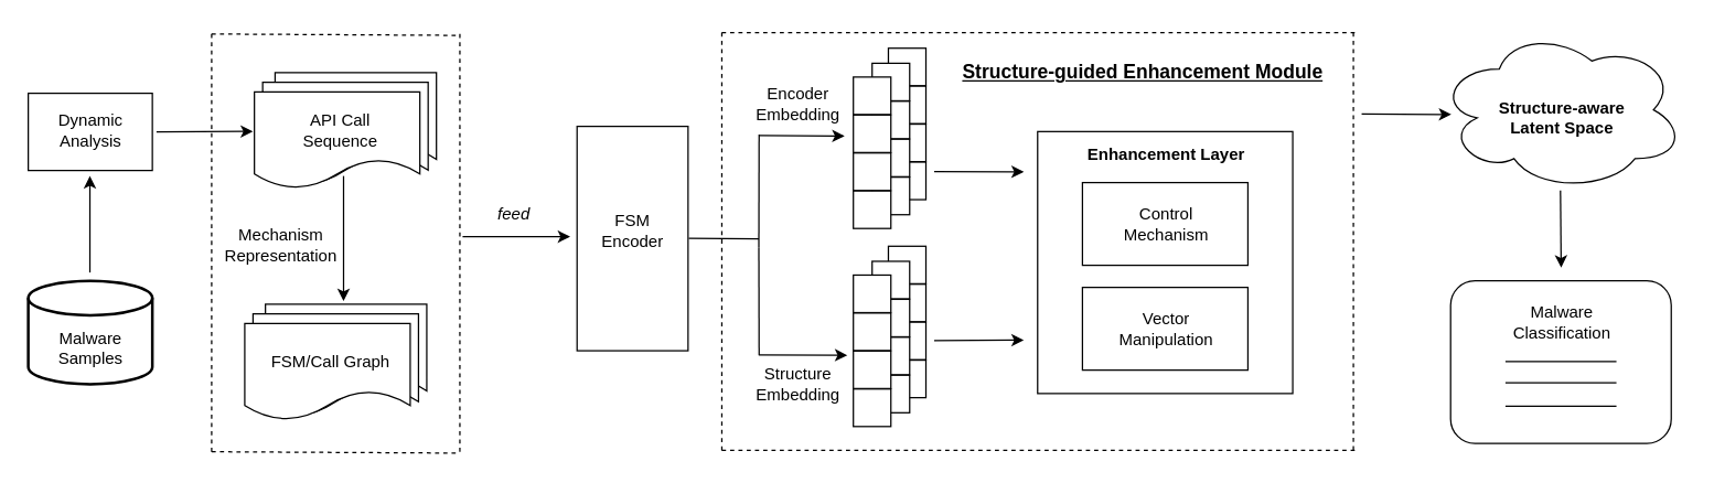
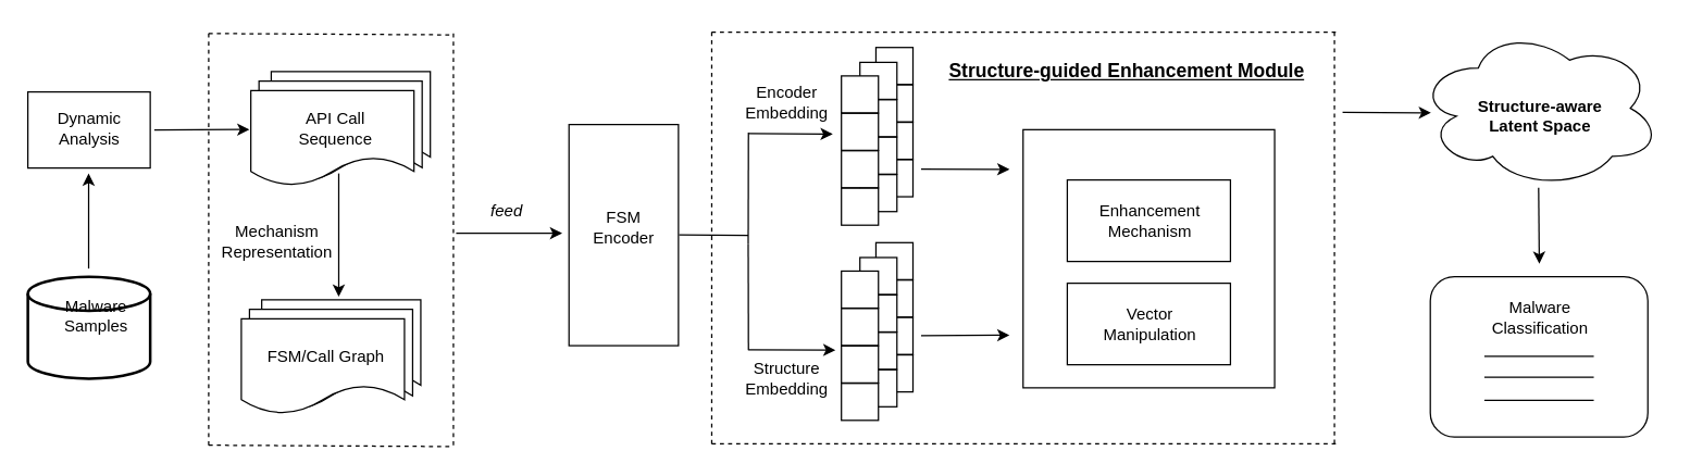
  <mxCell id="0" />
  <mxCell id="1" parent="0" />
  <mxCell id="2" value="" style="strokeWidth=2;html=1;shape=mxgraph.flowchart.database;whiteSpace=wrap;fontStyle=0;align=center;verticalAlign=bottom;labelPosition=center;verticalLabelPosition=middle;horizontal=1;" parent="1" vertex="1"><mxGeometry x="20" y="203" width="90" height="75" as="geometry" /></mxCell>
- <mxCell id="3" value="Malware&lt;div&gt;Samples&lt;/div&gt;" style="text;html=1;align=center;verticalAlign=middle;resizable=0;points=[];autosize=1;strokeColor=none;fillColor=none;" parent="1" vertex="1"><mxGeometry x="30" y="232" width="70" height="40" as="geometry" /></mxCell>
+ <mxCell id="3" value="Malware&lt;div&gt;Samples&lt;/div&gt;" style="text;html=1;align=center;verticalAlign=middle;resizable=0;points=[];autosize=1;strokeColor=none;fillColor=none;" parent="1" vertex="1"><mxGeometry x="35" y="212" width="70" height="40" as="geometry" /></mxCell>
  <mxCell id="4" value="" style="endArrow=classic;html=1;rounded=0;" parent="1" edge="1"><mxGeometry width="50" height="50" relative="1" as="geometry"><mxPoint x="64.71" y="197" as="sourcePoint" /><mxPoint x="64.71" y="127" as="targetPoint" /></mxGeometry></mxCell>
  <mxCell id="5" value="" style="rounded=0;whiteSpace=wrap;html=1;" parent="1" vertex="1"><mxGeometry x="20" y="67" width="90" height="56" as="geometry" /></mxCell>
  <mxCell id="6" value="Dynamic&lt;div&gt;Analysis&lt;/div&gt;" style="text;html=1;align=center;verticalAlign=middle;resizable=0;points=[];autosize=1;strokeColor=none;fillColor=none;" parent="1" vertex="1"><mxGeometry x="30" y="74" width="70" height="40" as="geometry" /></mxCell>
  <mxCell id="7" value="" style="endArrow=classic;html=1;rounded=0;" parent="1" edge="1"><mxGeometry width="50" height="50" relative="1" as="geometry"><mxPoint x="113" y="95" as="sourcePoint" /><mxPoint x="183" y="94.66" as="targetPoint" /></mxGeometry></mxCell>
  <mxCell id="8" value="" style="endArrow=classic;html=1;rounded=0;" parent="1" edge="1"><mxGeometry width="50" height="50" relative="1" as="geometry"><mxPoint x="248.66" y="127" as="sourcePoint" /><mxPoint x="248.66" y="217.69" as="targetPoint" /></mxGeometry></mxCell>
  <mxCell id="9" value="" style="shape=document;whiteSpace=wrap;html=1;boundedLbl=1;" parent="1" vertex="1"><mxGeometry x="192" y="220" width="117" height="74" as="geometry" /></mxCell>
  <mxCell id="10" value="" style="shape=document;whiteSpace=wrap;html=1;boundedLbl=1;" parent="1" vertex="1"><mxGeometry x="183" y="227" width="120" height="75" as="geometry" /></mxCell>
  <mxCell id="11" value="" style="shape=document;whiteSpace=wrap;html=1;boundedLbl=1;labelBorderColor=none;" parent="1" vertex="1"><mxGeometry x="177" y="234" width="120" height="70" as="geometry" /></mxCell>
  <mxCell id="12" value="FSM/Call Graph" style="text;html=1;align=center;verticalAlign=middle;resizable=0;points=[];autosize=1;strokeColor=none;fillColor=none;" parent="1" vertex="1"><mxGeometry x="184" y="247" width="110" height="30" as="geometry" /></mxCell>
  <mxCell id="13" value="" style="shape=document;whiteSpace=wrap;html=1;boundedLbl=1;" parent="1" vertex="1"><mxGeometry x="199" y="52" width="117" height="74" as="geometry" /></mxCell>
  <mxCell id="14" value="" style="shape=document;whiteSpace=wrap;html=1;boundedLbl=1;" parent="1" vertex="1"><mxGeometry x="190" y="59" width="120" height="75" as="geometry" /></mxCell>
  <mxCell id="15" value="" style="shape=document;whiteSpace=wrap;html=1;boundedLbl=1;labelBorderColor=none;" parent="1" vertex="1"><mxGeometry x="184" y="66" width="120" height="70" as="geometry" /></mxCell>
  <mxCell id="16" value="API Call&lt;div&gt;Sequence&lt;/div&gt;" style="text;html=1;align=center;verticalAlign=middle;resizable=0;points=[];autosize=1;strokeColor=none;fillColor=none;" parent="1" vertex="1"><mxGeometry x="206" y="74" width="80" height="40" as="geometry" /></mxCell>
  <mxCell id="17" value="Mechanism&lt;div&gt;Representation&lt;/div&gt;" style="text;html=1;align=center;verticalAlign=middle;resizable=0;points=[];autosize=1;strokeColor=none;fillColor=none;" parent="1" vertex="1"><mxGeometry x="153" y="157" width="100" height="40" as="geometry" /></mxCell>
  <mxCell id="18" value="" style="endArrow=classic;html=1;rounded=0;" parent="1" edge="1"><mxGeometry width="50" height="50" relative="1" as="geometry"><mxPoint x="335" y="171" as="sourcePoint" /><mxPoint x="413" y="171" as="targetPoint" /></mxGeometry></mxCell>
  <mxCell id="19" value="&lt;i&gt;feed&lt;/i&gt;" style="text;html=1;align=center;verticalAlign=middle;resizable=0;points=[];autosize=1;strokeColor=none;fillColor=none;" parent="1" vertex="1"><mxGeometry x="346.87" y="140.45" width="50" height="30" as="geometry" /></mxCell>
  <mxCell id="20" value="" style="rounded=0;whiteSpace=wrap;html=1;rotation=90;" parent="1" vertex="1"><mxGeometry x="376.87" y="132.13" width="162.75" height="80.5" as="geometry" /></mxCell>
  <mxCell id="21" value="FSM&lt;div&gt;Encoder&lt;/div&gt;" style="text;html=1;align=center;verticalAlign=middle;resizable=0;points=[];autosize=1;strokeColor=none;fillColor=none;" parent="1" vertex="1"><mxGeometry x="423.25" y="147" width="70" height="40" as="geometry" /></mxCell>
  <mxCell id="22" value="" style="group" vertex="1" connectable="0" parent="1"><mxGeometry x="153" y="24" width="180" height="304" as="geometry" /></mxCell>
  <mxCell id="23" value="" style="endArrow=none;dashed=1;html=1;rounded=0;" parent="22" edge="1"><mxGeometry width="50" height="50" relative="1" as="geometry"><mxPoint y="303" as="sourcePoint" /><mxPoint as="targetPoint" /></mxGeometry></mxCell>
  <mxCell id="24" value="" style="endArrow=none;dashed=1;html=1;rounded=0;" parent="22" edge="1"><mxGeometry width="50" height="50" relative="1" as="geometry"><mxPoint x="180" y="303" as="sourcePoint" /><mxPoint x="180" as="targetPoint" /></mxGeometry></mxCell>
  <mxCell id="25" value="" style="endArrow=none;dashed=1;html=1;rounded=0;" parent="22" edge="1"><mxGeometry width="50" height="50" relative="1" as="geometry"><mxPoint as="sourcePoint" /><mxPoint x="180" y="1" as="targetPoint" /></mxGeometry></mxCell>
  <mxCell id="26" value="" style="endArrow=none;dashed=1;html=1;rounded=0;" parent="22" edge="1"><mxGeometry width="50" height="50" relative="1" as="geometry"><mxPoint y="303" as="sourcePoint" /><mxPoint x="180" y="304" as="targetPoint" /></mxGeometry></mxCell>
  <mxCell id="27" value="" style="whiteSpace=wrap;html=1;aspect=fixed;container=0;" parent="1" vertex="1"><mxGeometry x="643.775" y="34.293" width="27.225" height="27.225" as="geometry" /></mxCell>
  <mxCell id="28" value="" style="whiteSpace=wrap;html=1;aspect=fixed;container=0;" parent="1" vertex="1"><mxGeometry x="643.775" y="61.832" width="27.225" height="27.225" as="geometry" /></mxCell>
  <mxCell id="29" value="" style="whiteSpace=wrap;html=1;aspect=fixed;container=0;" parent="1" vertex="1"><mxGeometry x="643.775" y="89.371" width="27.225" height="27.225" as="geometry" /></mxCell>
  <mxCell id="30" value="" style="whiteSpace=wrap;html=1;aspect=fixed;container=0;" parent="1" vertex="1"><mxGeometry x="643.775" y="116.91" width="27.225" height="27.225" as="geometry" /></mxCell>
  <mxCell id="31" value="" style="whiteSpace=wrap;html=1;aspect=fixed;container=0;" parent="1" vertex="1"><mxGeometry x="631.977" y="45.233" width="27.225" height="27.225" as="geometry" /></mxCell>
  <mxCell id="32" value="" style="whiteSpace=wrap;html=1;aspect=fixed;container=0;" parent="1" vertex="1"><mxGeometry x="631.977" y="72.772" width="27.225" height="27.225" as="geometry" /></mxCell>
  <mxCell id="33" value="" style="whiteSpace=wrap;html=1;aspect=fixed;container=0;" parent="1" vertex="1"><mxGeometry x="631.977" y="100.311" width="27.225" height="27.225" as="geometry" /></mxCell>
  <mxCell id="34" value="" style="whiteSpace=wrap;html=1;aspect=fixed;container=0;" parent="1" vertex="1"><mxGeometry x="631.977" y="127.85" width="27.225" height="27.225" as="geometry" /></mxCell>
  <mxCell id="35" value="" style="whiteSpace=wrap;html=1;aspect=fixed;container=0;" parent="1" vertex="1"><mxGeometry x="618.364" y="55.222" width="27.225" height="27.225" as="geometry" /></mxCell>
  <mxCell id="36" value="" style="whiteSpace=wrap;html=1;aspect=fixed;container=0;" parent="1" vertex="1"><mxGeometry x="618.364" y="82.761" width="27.225" height="27.225" as="geometry" /></mxCell>
  <mxCell id="37" value="" style="whiteSpace=wrap;html=1;aspect=fixed;container=0;" parent="1" vertex="1"><mxGeometry x="618.364" y="110.299" width="27.225" height="27.225" as="geometry" /></mxCell>
  <mxCell id="38" value="" style="whiteSpace=wrap;html=1;aspect=fixed;container=0;" parent="1" vertex="1"><mxGeometry x="618.364" y="137.838" width="27.225" height="27.225" as="geometry" /></mxCell>
  <mxCell id="39" value="" style="endArrow=none;html=1;rounded=0;" parent="1" edge="1"><mxGeometry width="50" height="50" relative="1" as="geometry"><mxPoint x="499" y="172.145" as="sourcePoint" /><mxPoint x="549.821" y="172.62" as="targetPoint" /></mxGeometry></mxCell>
  <mxCell id="40" value="" style="endArrow=none;html=1;rounded=0;" parent="1" edge="1"><mxGeometry width="50" height="50" relative="1" as="geometry"><mxPoint x="549.821" y="178.89" as="sourcePoint" /><mxPoint x="550" y="97" as="targetPoint" /></mxGeometry></mxCell>
  <mxCell id="41" value="" style="endArrow=none;html=1;rounded=0;" parent="1" edge="1"><mxGeometry width="50" height="50" relative="1" as="geometry"><mxPoint x="550" y="257" as="sourcePoint" /><mxPoint x="549.821" y="178.89" as="targetPoint" /></mxGeometry></mxCell>
  <mxCell id="42" value="" style="endArrow=classic;html=1;rounded=0;" parent="1" edge="1"><mxGeometry width="50" height="50" relative="1" as="geometry"><mxPoint x="550.071" y="256.693" as="sourcePoint" /><mxPoint x="614" y="257" as="targetPoint" /></mxGeometry></mxCell>
  <mxCell id="43" value="" style="endArrow=classic;html=1;rounded=0;" parent="1" edge="1"><mxGeometry width="50" height="50" relative="1" as="geometry"><mxPoint x="549.821" y="97.588" as="sourcePoint" /><mxPoint x="612" y="98" as="targetPoint" /></mxGeometry></mxCell>
  <mxCell id="44" value="Encoder&lt;div&gt;Embedding&lt;/div&gt;" style="text;html=1;align=center;verticalAlign=middle;resizable=0;points=[];autosize=1;strokeColor=none;fillColor=none;container=0;" parent="1" vertex="1"><mxGeometry x="537.763" y="54.78" width="80" height="40" as="geometry" /></mxCell>
  <mxCell id="45" value="Structure&lt;div&gt;Embedding&lt;/div&gt;" style="text;html=1;align=center;verticalAlign=middle;resizable=0;points=[];autosize=1;strokeColor=none;fillColor=none;container=0;" parent="1" vertex="1"><mxGeometry x="537.948" y="257.728" width="80" height="40" as="geometry" /></mxCell>
  <mxCell id="46" value="" style="whiteSpace=wrap;html=1;aspect=fixed;container=0;" parent="1" vertex="1"><mxGeometry x="643.775" y="177.939" width="27.225" height="27.225" as="geometry" /></mxCell>
  <mxCell id="47" value="" style="whiteSpace=wrap;html=1;aspect=fixed;container=0;" parent="1" vertex="1"><mxGeometry x="643.775" y="205.478" width="27.225" height="27.225" as="geometry" /></mxCell>
  <mxCell id="48" value="" style="whiteSpace=wrap;html=1;aspect=fixed;container=0;" parent="1" vertex="1"><mxGeometry x="643.775" y="233.017" width="27.225" height="27.225" as="geometry" /></mxCell>
  <mxCell id="49" value="" style="whiteSpace=wrap;html=1;aspect=fixed;container=0;" parent="1" vertex="1"><mxGeometry x="643.775" y="260.556" width="27.225" height="27.225" as="geometry" /></mxCell>
  <mxCell id="50" value="" style="whiteSpace=wrap;html=1;aspect=fixed;container=0;" parent="1" vertex="1"><mxGeometry x="631.977" y="188.879" width="27.225" height="27.225" as="geometry" /></mxCell>
  <mxCell id="51" value="" style="whiteSpace=wrap;html=1;aspect=fixed;container=0;" parent="1" vertex="1"><mxGeometry x="631.977" y="216.418" width="27.225" height="27.225" as="geometry" /></mxCell>
  <mxCell id="52" value="" style="whiteSpace=wrap;html=1;aspect=fixed;container=0;" parent="1" vertex="1"><mxGeometry x="631.977" y="243.957" width="27.225" height="27.225" as="geometry" /></mxCell>
  <mxCell id="53" value="" style="whiteSpace=wrap;html=1;aspect=fixed;container=0;" parent="1" vertex="1"><mxGeometry x="631.977" y="271.496" width="27.225" height="27.225" as="geometry" /></mxCell>
  <mxCell id="54" value="" style="whiteSpace=wrap;html=1;aspect=fixed;container=0;" parent="1" vertex="1"><mxGeometry x="618.364" y="198.868" width="27.225" height="27.225" as="geometry" /></mxCell>
  <mxCell id="55" value="" style="whiteSpace=wrap;html=1;aspect=fixed;container=0;" parent="1" vertex="1"><mxGeometry x="618.364" y="226.407" width="27.225" height="27.225" as="geometry" /></mxCell>
  <mxCell id="56" value="" style="whiteSpace=wrap;html=1;aspect=fixed;container=0;" parent="1" vertex="1"><mxGeometry x="618.364" y="253.946" width="27.225" height="27.225" as="geometry" /></mxCell>
  <mxCell id="57" value="" style="whiteSpace=wrap;html=1;aspect=fixed;container=0;" parent="1" vertex="1"><mxGeometry x="618.364" y="281.485" width="27.225" height="27.225" as="geometry" /></mxCell>
  <mxCell id="58" value="" style="endArrow=none;dashed=1;html=1;rounded=0;" edge="1" parent="1"><mxGeometry width="50" height="50" relative="1" as="geometry"><mxPoint x="523" y="326" as="sourcePoint" /><mxPoint x="523" y="23" as="targetPoint" /></mxGeometry></mxCell>
  <mxCell id="59" value="" style="endArrow=none;dashed=1;html=1;rounded=0;" edge="1" parent="1"><mxGeometry width="50" height="50" relative="1" as="geometry"><mxPoint x="523" y="23" as="sourcePoint" /><mxPoint x="982" y="23" as="targetPoint" /></mxGeometry></mxCell>
  <mxCell id="60" value="" style="endArrow=none;dashed=1;html=1;rounded=0;" edge="1" parent="1"><mxGeometry width="50" height="50" relative="1" as="geometry"><mxPoint x="523" y="326" as="sourcePoint" /><mxPoint x="983" y="326" as="targetPoint" /></mxGeometry></mxCell>
  <mxCell id="61" value="&lt;b&gt;&lt;u&gt;&lt;font style=&quot;font-size: 14px;&quot;&gt;Structure-guided Enhancement Module&lt;/font&gt;&lt;/u&gt;&lt;/b&gt;" style="text;html=1;align=center;verticalAlign=middle;resizable=0;points=[];autosize=1;strokeColor=none;fillColor=none;" vertex="1" parent="1"><mxGeometry x="688" y="37" width="280" height="30" as="geometry" /></mxCell>
  <mxCell id="62" value="" style="rounded=0;whiteSpace=wrap;html=1;" vertex="1" parent="1"><mxGeometry x="752" y="94.78" width="185" height="190" as="geometry" /></mxCell>
  <mxCell id="63" value="" style="rounded=0;whiteSpace=wrap;html=1;" vertex="1" parent="1"><mxGeometry x="784.5" y="131.78" width="120" height="60" as="geometry" /></mxCell>
- <mxCell id="64" value="&lt;b&gt;Enhancement Layer&lt;/b&gt;" style="text;html=1;align=center;verticalAlign=middle;resizable=0;points=[];autosize=1;strokeColor=none;fillColor=none;" vertex="1" parent="1"><mxGeometry x="774.5" y="96.7" width="140" height="30" as="geometry" /></mxCell>
- <mxCell id="65" value="Control&lt;div&gt;Mechanism&lt;/div&gt;" style="text;html=1;align=center;verticalAlign=middle;resizable=0;points=[];autosize=1;strokeColor=none;fillColor=none;" vertex="1" parent="1"><mxGeometry x="804.5" y="141.78" width="80" height="40" as="geometry" /></mxCell>
+ <mxCell id="65" value="Enhancement&lt;div&gt;Mechanism&lt;/div&gt;" style="text;html=1;align=center;verticalAlign=middle;resizable=0;points=[];autosize=1;strokeColor=none;fillColor=none;" vertex="1" parent="1"><mxGeometry x="804.5" y="141.78" width="80" height="40" as="geometry" /></mxCell>
  <mxCell id="66" value="" style="rounded=0;whiteSpace=wrap;html=1;" vertex="1" parent="1"><mxGeometry x="784.5" y="207.8" width="120" height="60" as="geometry" /></mxCell>
  <mxCell id="67" value="Vector&lt;div&gt;Manipulation&lt;/div&gt;" style="text;html=1;align=center;verticalAlign=middle;resizable=0;points=[];autosize=1;strokeColor=none;fillColor=none;" vertex="1" parent="1"><mxGeometry x="799.5" y="217.8" width="90" height="40" as="geometry" /></mxCell>
  <mxCell id="68" value="" style="endArrow=none;dashed=1;html=1;rounded=0;" edge="1" parent="1"><mxGeometry width="50" height="50" relative="1" as="geometry"><mxPoint x="981" y="325.88" as="sourcePoint" /><mxPoint x="981" y="22.88" as="targetPoint" /></mxGeometry></mxCell>
  <mxCell id="69" value="" style="endArrow=classic;html=1;rounded=0;" edge="1" parent="1"><mxGeometry width="50" height="50" relative="1" as="geometry"><mxPoint x="677" y="123.71" as="sourcePoint" /><mxPoint x="742" y="124" as="targetPoint" /></mxGeometry></mxCell>
  <mxCell id="70" value="" style="endArrow=classic;html=1;rounded=0;" edge="1" parent="1"><mxGeometry width="50" height="50" relative="1" as="geometry"><mxPoint x="677" y="246.43" as="sourcePoint" /><mxPoint x="742" y="246" as="targetPoint" /></mxGeometry></mxCell>
  <mxCell id="71" value="" style="ellipse;shape=cloud;whiteSpace=wrap;html=1;" vertex="1" parent="1"><mxGeometry x="1042" y="20" width="179" height="118" as="geometry" /></mxCell>
  <mxCell id="72" value="&lt;b&gt;Structure-aware&lt;/b&gt;&lt;div&gt;&lt;b&gt;Latent Space&lt;/b&gt;&lt;/div&gt;" style="text;html=1;align=center;verticalAlign=middle;resizable=0;points=[];autosize=1;strokeColor=none;fillColor=none;" vertex="1" parent="1"><mxGeometry x="1076.5" y="65" width="110" height="40" as="geometry" /></mxCell>
  <mxCell id="73" value="" style="endArrow=classic;html=1;rounded=0;" edge="1" parent="1"><mxGeometry width="50" height="50" relative="1" as="geometry"><mxPoint x="987" y="82.07" as="sourcePoint" /><mxPoint x="1052" y="82.36" as="targetPoint" /></mxGeometry></mxCell>
  <mxCell id="74" value="" style="endArrow=classic;html=1;rounded=0;" edge="1" parent="1"><mxGeometry width="50" height="50" relative="1" as="geometry"><mxPoint x="1131.16" y="137.52" as="sourcePoint" /><mxPoint x="1131.66" y="193.43" as="targetPoint" /></mxGeometry></mxCell>
  <mxCell id="75" value="" style="rounded=1;whiteSpace=wrap;html=1;" vertex="1" parent="1"><mxGeometry x="1051.5" y="203" width="160" height="118" as="geometry" /></mxCell>
  <mxCell id="76" value="Malware&lt;div&gt;Classification&lt;/div&gt;" style="text;html=1;align=center;verticalAlign=middle;resizable=0;points=[];autosize=1;strokeColor=none;fillColor=none;" vertex="1" parent="1"><mxGeometry x="1086.5" y="212.63" width="90" height="40" as="geometry" /></mxCell>
  <mxCell id="77" value="" style="endArrow=none;html=1;rounded=0;" edge="1" parent="1"><mxGeometry width="50" height="50" relative="1" as="geometry"><mxPoint x="1091.25" y="261.66" as="sourcePoint" /><mxPoint x="1171.75" y="261.66" as="targetPoint" /></mxGeometry></mxCell>
  <mxCell id="78" value="" style="endArrow=none;html=1;rounded=0;" edge="1" parent="1"><mxGeometry width="50" height="50" relative="1" as="geometry"><mxPoint x="1091.25" y="277" as="sourcePoint" /><mxPoint x="1171.75" y="277" as="targetPoint" /></mxGeometry></mxCell>
  <mxCell id="79" value="" style="endArrow=none;html=1;rounded=0;" edge="1" parent="1"><mxGeometry width="50" height="50" relative="1" as="geometry"><mxPoint x="1091.25" y="294" as="sourcePoint" /><mxPoint x="1171.75" y="294" as="targetPoint" /></mxGeometry></mxCell>
